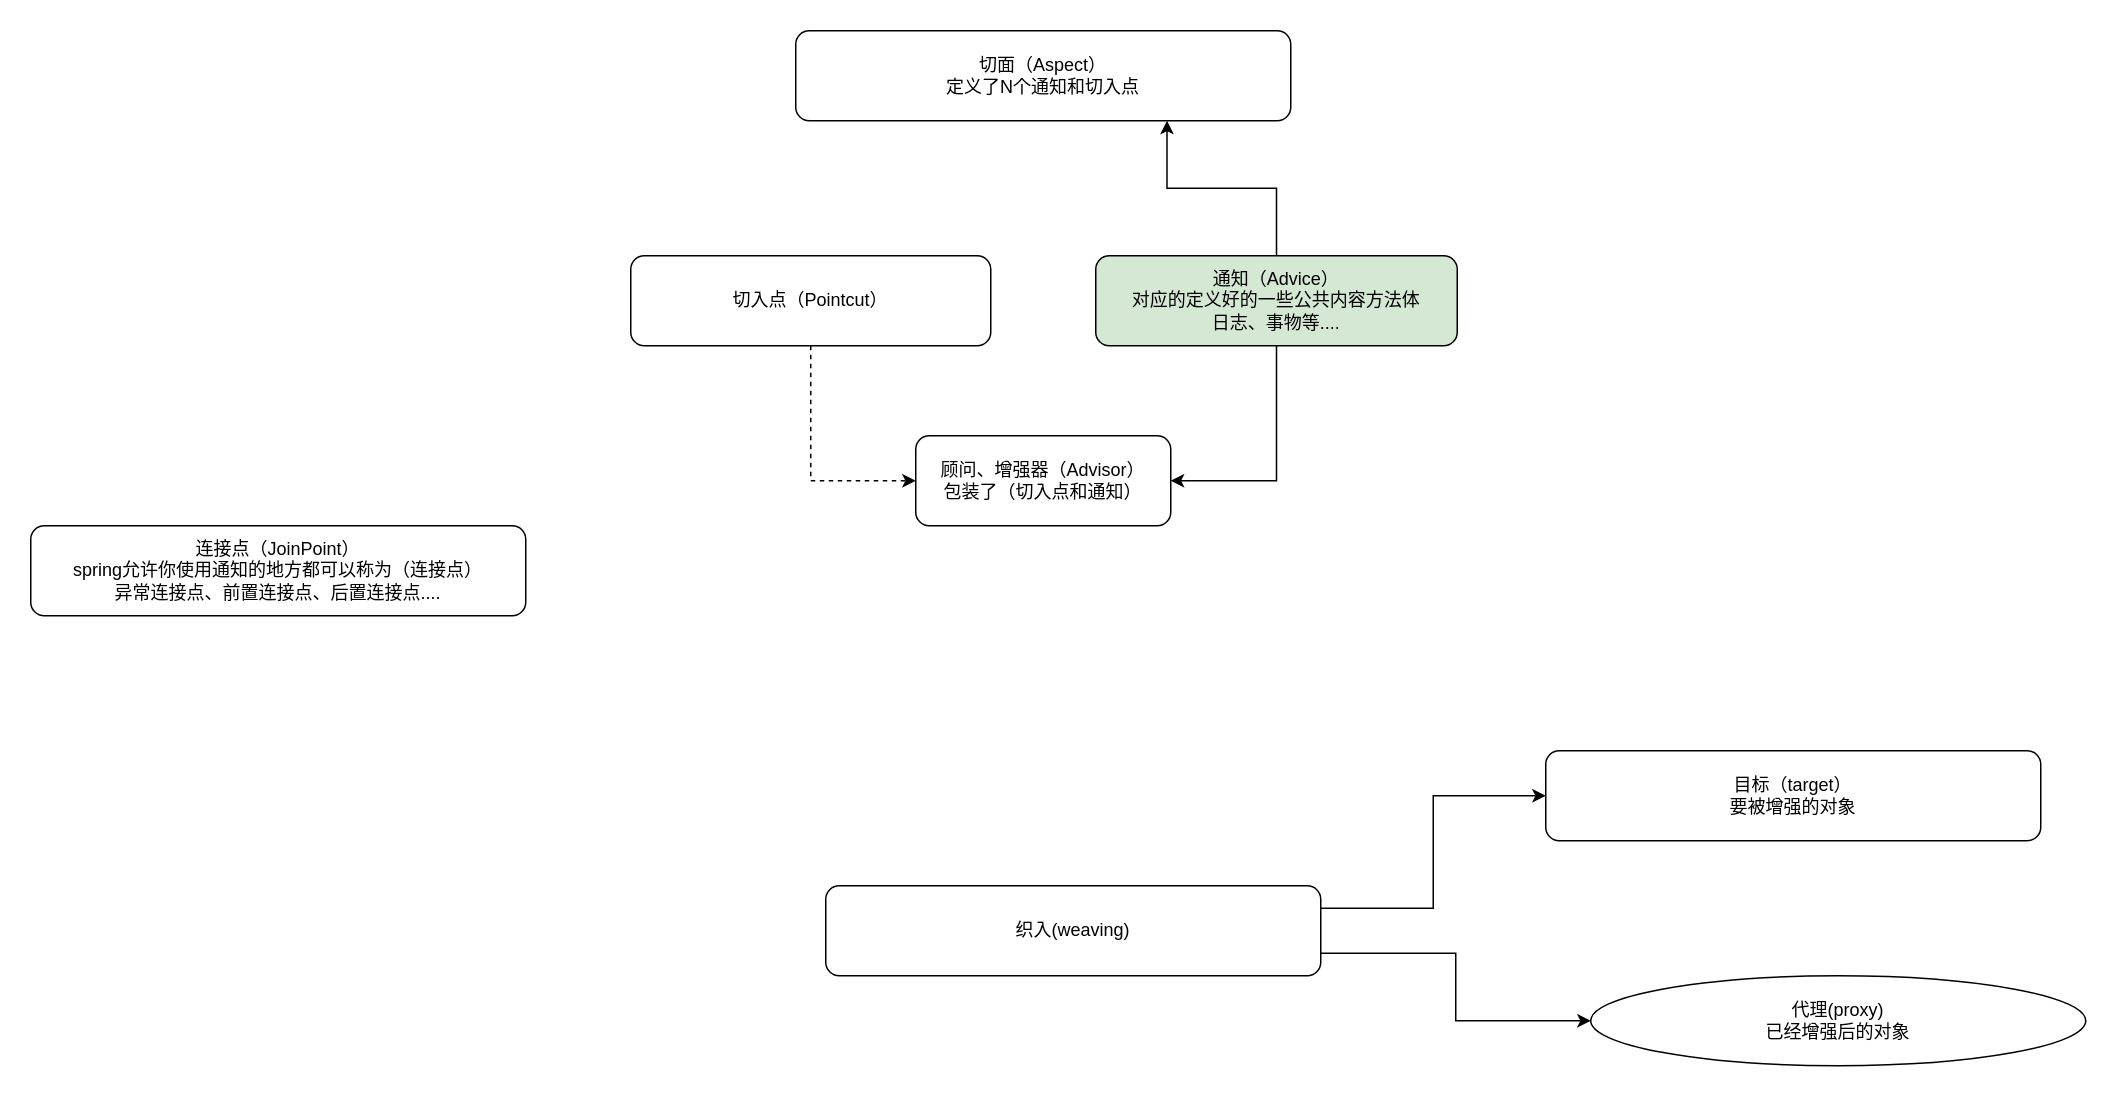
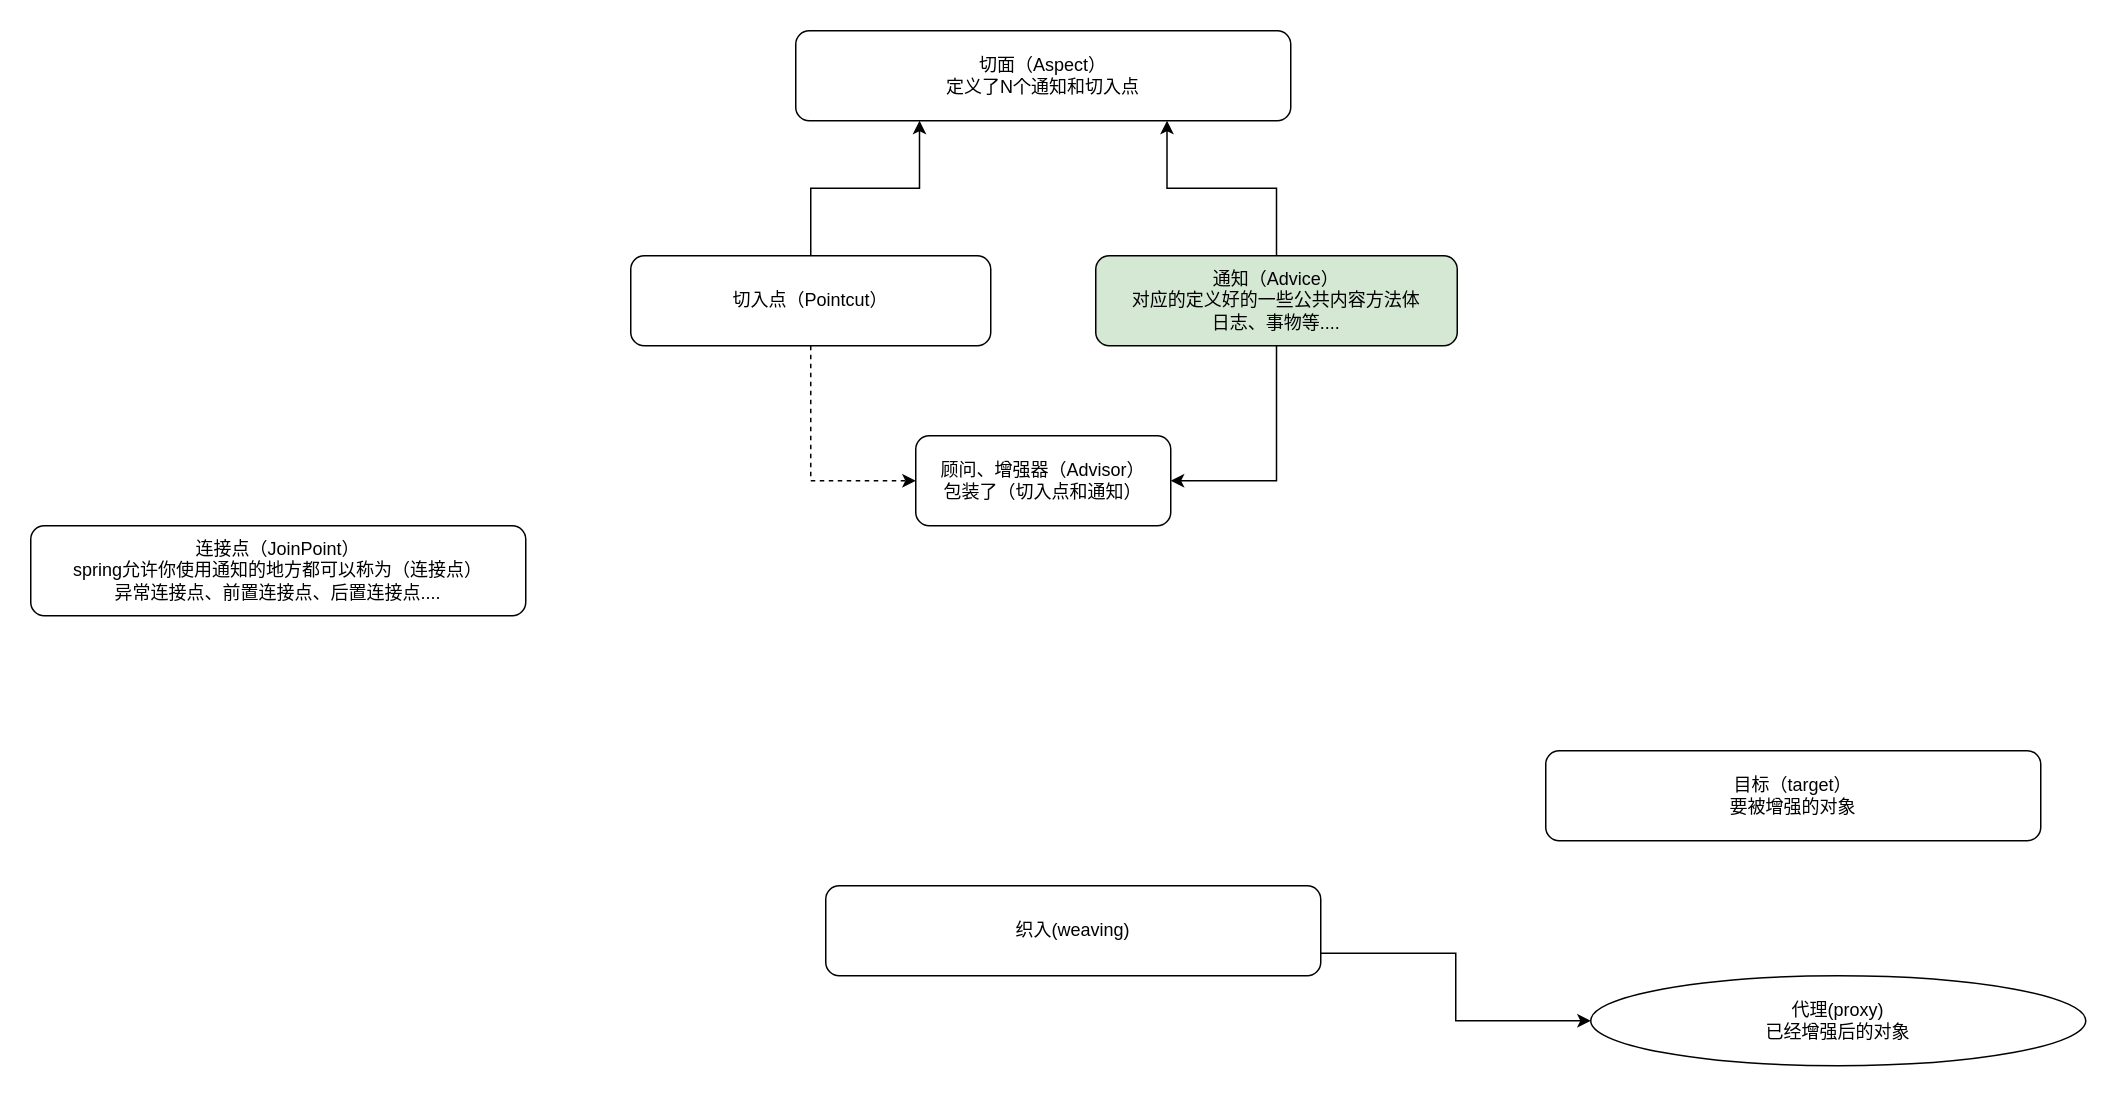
  <mxCell id="0" />
  <mxCell id="1" parent="0" />
  <mxCell id="2" style="edgeStyle=orthogonalEdgeStyle;rounded=0;orthogonalLoop=1;jettySize=auto;html=1;entryX=0.75;entryY=1;entryDx=0;entryDy=0;" edge="1" parent="1" source="4" target="10"><mxGeometry relative="1" as="geometry" /></mxCell>
  <mxCell id="3" style="edgeStyle=orthogonalEdgeStyle;rounded=0;orthogonalLoop=1;jettySize=auto;html=1;entryX=1;entryY=0.5;entryDx=0;entryDy=0;" edge="1" parent="1" source="4" target="5"><mxGeometry relative="1" as="geometry" /></mxCell>
  <mxCell id="4" value="通知（Advice）&lt;br&gt;对应的定义好的一些公共内容方法体&lt;br&gt;日志、事物等...." style="rounded=1;whiteSpace=wrap;html=1;fillColor=#d5e8d4;" vertex="1" parent="1"><mxGeometry x="730" y="170" width="241" height="60" as="geometry" /></mxCell>
  <mxCell id="5" value="顾问、增强器（Advisor）&lt;br&gt;包装了（切入点和通知）" style="rounded=1;whiteSpace=wrap;html=1;" vertex="1" parent="1"><mxGeometry x="610" y="290" width="170" height="60" as="geometry" /></mxCell>
  <mxCell id="6" value="连接点（JoinPoint）&lt;br&gt;spring允许你使用通知的地方都可以称为（连接点）&lt;br&gt;异常连接点、前置连接点、后置连接点...." style="rounded=1;whiteSpace=wrap;html=1;" vertex="1" parent="1"><mxGeometry x="20" y="350" width="330" height="60" as="geometry" /></mxCell>
+ <mxCell id="7" style="edgeStyle=orthogonalEdgeStyle;rounded=0;orthogonalLoop=1;jettySize=auto;html=1;entryX=0.25;entryY=1;entryDx=0;entryDy=0;" edge="1" parent="1" source="9" target="10"><mxGeometry relative="1" as="geometry" /></mxCell>
  <mxCell id="8" style="edgeStyle=orthogonalEdgeStyle;rounded=0;orthogonalLoop=1;jettySize=auto;html=1;entryX=0;entryY=0.5;entryDx=0;entryDy=0;dashed=1;" edge="1" parent="1" source="9" target="5"><mxGeometry relative="1" as="geometry" /></mxCell>
  <mxCell id="9" value="切入点（Pointcut）" style="rounded=1;whiteSpace=wrap;html=1;" vertex="1" parent="1"><mxGeometry x="420" y="170" width="240" height="60" as="geometry" /></mxCell>
  <mxCell id="10" value="切面（Aspect）&lt;br&gt;定义了N个通知和切入点" style="rounded=1;whiteSpace=wrap;html=1;" vertex="1" parent="1"><mxGeometry x="530" y="20" width="330" height="60" as="geometry" /></mxCell>
  <mxCell id="11" value="目标（target）&lt;br&gt;要被增强的对象" style="rounded=1;whiteSpace=wrap;html=1;" vertex="1" parent="1"><mxGeometry x="1030" y="500" width="330" height="60" as="geometry" /></mxCell>
  <mxCell id="12" value="代理(proxy)&lt;br&gt;已经增强后的对象" style="ellipse;whiteSpace=wrap;html=1;" vertex="1" parent="1"><mxGeometry x="1060" y="650" width="330" height="60" as="geometry" /></mxCell>
  <mxCell id="13" style="edgeStyle=orthogonalEdgeStyle;rounded=0;orthogonalLoop=1;jettySize=auto;html=1;exitX=1;exitY=0.75;exitDx=0;exitDy=0;entryX=0;entryY=0.5;entryDx=0;entryDy=0;" edge="1" parent="1" source="15" target="12"><mxGeometry relative="1" as="geometry" /></mxCell>
- <mxCell id="14" style="edgeStyle=orthogonalEdgeStyle;rounded=0;orthogonalLoop=1;jettySize=auto;html=1;exitX=1;exitY=0.25;exitDx=0;exitDy=0;entryX=0;entryY=0.5;entryDx=0;entryDy=0;" edge="1" parent="1" source="15" target="11"><mxGeometry relative="1" as="geometry" /></mxCell>
  <mxCell id="15" value="织入(weaving)" style="rounded=1;whiteSpace=wrap;html=1;" vertex="1" parent="1"><mxGeometry x="550" y="590" width="330" height="60" as="geometry" /></mxCell>
